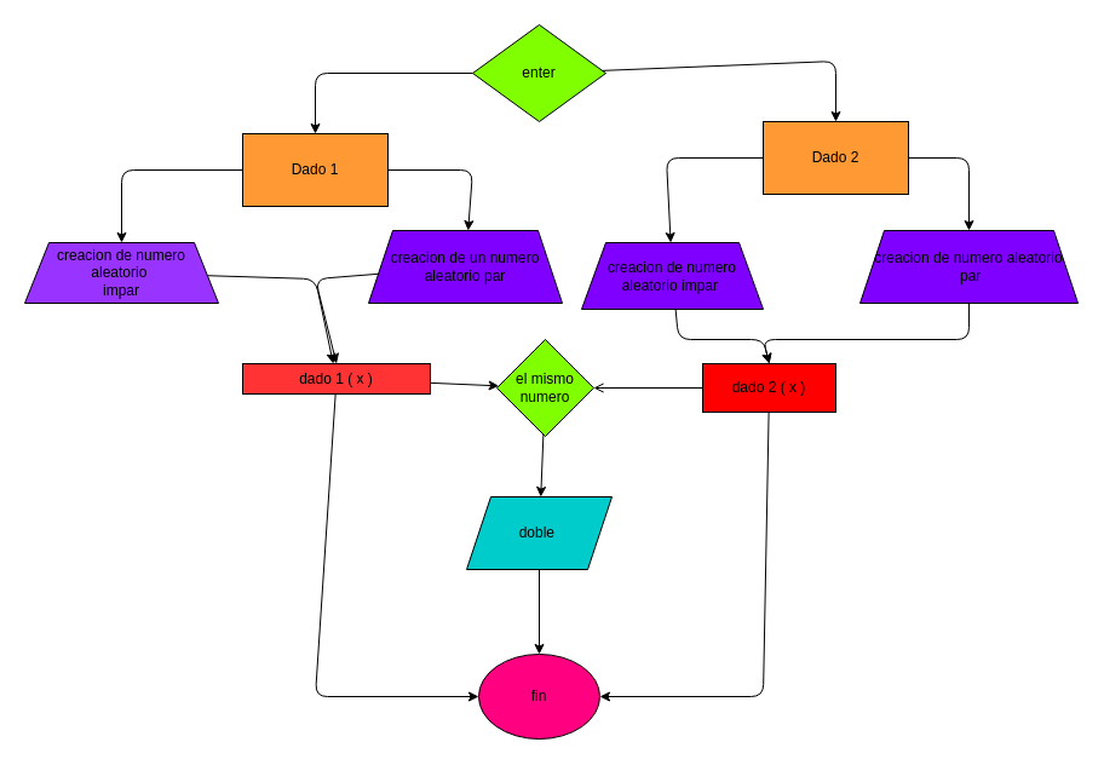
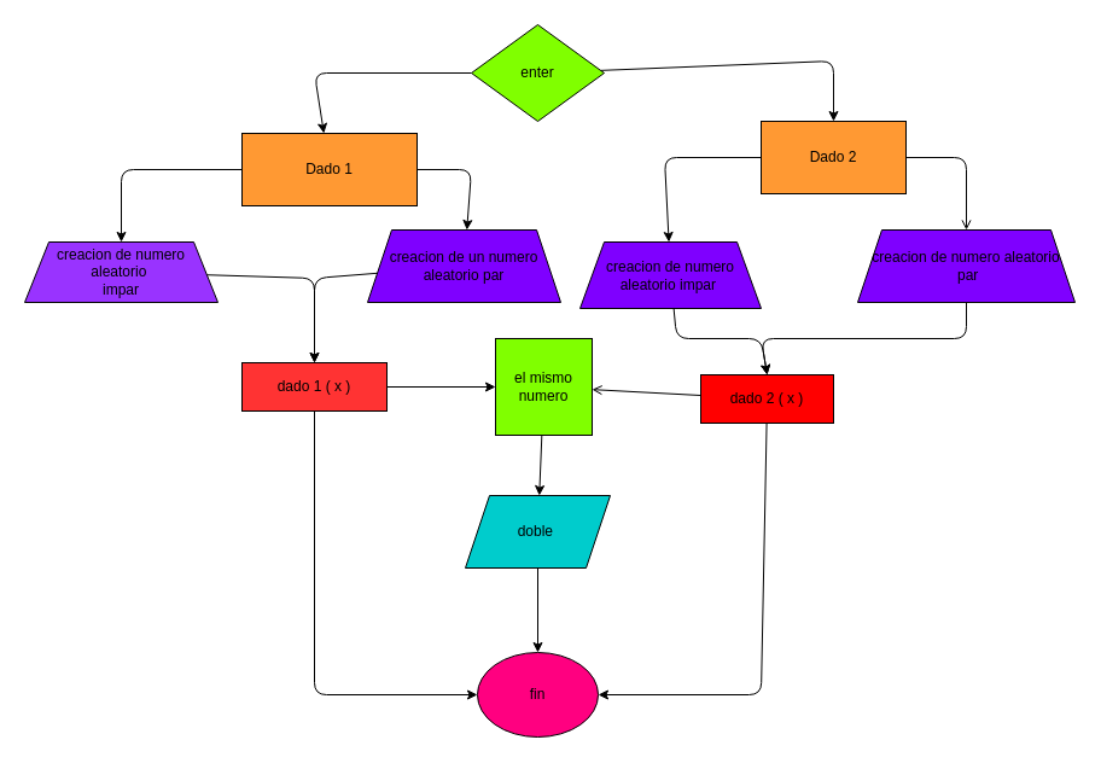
  <mxCell id="0" />
  <mxCell id="1" parent="0" />
  <mxCell id="2" value="" style="edgeStyle=none;html=1;" edge="1" parent="1" source="4" target="7"><mxGeometry relative="1" as="geometry"><Array as="points"><mxPoint x="260" y="60" /></Array></mxGeometry></mxCell>
  <mxCell id="3" value="" style="edgeStyle=none;html=1;" edge="1" parent="1" source="4" target="10"><mxGeometry relative="1" as="geometry"><Array as="points"><mxPoint x="690" y="50" /></Array></mxGeometry></mxCell>
  <mxCell id="4" value="enter" style="rhombus;whiteSpace=wrap;html=1;fillColor=#80FF00;" vertex="1" parent="1"><mxGeometry x="390" y="20" width="110" height="80" as="geometry" /></mxCell>
  <mxCell id="5" value="" style="edgeStyle=none;html=1;" edge="1" parent="1" source="7" target="26"><mxGeometry relative="1" as="geometry"><Array as="points"><mxPoint x="390" y="140" /></Array></mxGeometry></mxCell>
  <mxCell id="6" value="" style="edgeStyle=none;html=1;entryX=0.5;entryY=0;entryDx=0;entryDy=0;" edge="1" parent="1" source="7" target="12"><mxGeometry relative="1" as="geometry"><mxPoint x="60" y="140" as="targetPoint" /><Array as="points"><mxPoint x="100" y="140" /></Array></mxGeometry></mxCell>
- <mxCell id="7" value="Dado 1" style="whiteSpace=wrap;html=1;fillColor=#FF9933;" vertex="1" parent="1"><mxGeometry x="200" y="110" width="120" height="60" as="geometry" /></mxCell>
+ <mxCell id="7" value="Dado 1" style="whiteSpace=wrap;html=1;fillColor=#FF9933;" vertex="1" parent="1"><mxGeometry x="200" y="110" width="145" height="60" as="geometry" /></mxCell>
  <mxCell id="8" value="" style="edgeStyle=none;html=1;" edge="1" parent="1" source="10" target="14"><mxGeometry relative="1" as="geometry"><Array as="points"><mxPoint x="550" y="130" /></Array></mxGeometry></mxCell>
- <mxCell id="9" value="" style="edgeStyle=none;html=1;" edge="1" parent="1" source="10" target="28"><mxGeometry relative="1" as="geometry"><Array as="points"><mxPoint x="800" y="130" /></Array></mxGeometry></mxCell>
+ <mxCell id="9" value="" style="edgeStyle=none;html=1;endArrow=open;" edge="1" parent="1" source="10" target="28"><mxGeometry relative="1" as="geometry"><Array as="points"><mxPoint x="800" y="130" /></Array></mxGeometry></mxCell>
  <mxCell id="10" value="Dado 2" style="whiteSpace=wrap;html=1;fillColor=#FF9933;" vertex="1" parent="1"><mxGeometry x="630" y="100" width="120" height="60" as="geometry" /></mxCell>
  <mxCell id="11" value="" style="edgeStyle=none;html=1;" edge="1" parent="1" source="12" target="17"><mxGeometry relative="1" as="geometry"><Array as="points"><mxPoint x="260" y="230" /></Array></mxGeometry></mxCell>
  <mxCell id="12" value="creacion de numero aleatorio&amp;nbsp;&lt;br&gt;impar" style="shape=trapezoid;perimeter=trapezoidPerimeter;whiteSpace=wrap;html=1;fixedSize=1;fillColor=#9933FF;" vertex="1" parent="1"><mxGeometry x="20" y="200" width="160" height="50" as="geometry" /></mxCell>
  <mxCell id="13" value="" style="edgeStyle=none;html=1;entryX=0.5;entryY=0;entryDx=0;entryDy=0;" edge="1" parent="1" source="14" target="20"><mxGeometry relative="1" as="geometry"><Array as="points"><mxPoint x="560" y="280" /><mxPoint x="630" y="280" /></Array></mxGeometry></mxCell>
  <mxCell id="14" value="creacion de numero aleatorio impar&amp;nbsp;" style="shape=trapezoid;perimeter=trapezoidPerimeter;whiteSpace=wrap;html=1;fixedSize=1;fillColor=#7F00FF;" vertex="1" parent="1"><mxGeometry x="480" y="200" width="150" height="55" as="geometry" /></mxCell>
  <mxCell id="15" value="" style="edgeStyle=none;html=1;" edge="1" parent="1" source="17" target="22"><mxGeometry relative="1" as="geometry" /></mxCell>
  <mxCell id="16" value="" style="edgeStyle=none;html=1;entryX=0;entryY=0.5;entryDx=0;entryDy=0;" edge="1" parent="1" source="17" target="29"><mxGeometry relative="1" as="geometry"><mxPoint x="260" y="440" as="targetPoint" /><Array as="points"><mxPoint x="260" y="575" /></Array></mxGeometry></mxCell>
- <mxCell id="17" value="dado 1 ( x )" style="whiteSpace=wrap;html=1;fillColor=#FF3333;" vertex="1" parent="1"><mxGeometry x="200" y="300" width="155" height="25" as="geometry" /></mxCell>
+ <mxCell id="17" value="dado 1 ( x )" style="whiteSpace=wrap;html=1;fillColor=#FF3333;" vertex="1" parent="1"><mxGeometry x="200" y="300" width="120" height="40" as="geometry" /></mxCell>
  <mxCell id="18" value="" style="edgeStyle=none;html=1;endArrow=open;" edge="1" parent="1" source="20" target="22"><mxGeometry relative="1" as="geometry" /></mxCell>
  <mxCell id="19" value="" style="edgeStyle=none;html=1;entryX=1;entryY=0.5;entryDx=0;entryDy=0;" edge="1" parent="1" source="20" target="29"><mxGeometry relative="1" as="geometry"><mxPoint x="635" y="420" as="targetPoint" /><Array as="points"><mxPoint x="630" y="575" /></Array></mxGeometry></mxCell>
- <mxCell id="20" value="dado 2 ( x )" style="whiteSpace=wrap;html=1;fillColor=#FF0000;" vertex="1" parent="1"><mxGeometry x="580" y="300" width="110" height="40" as="geometry" /></mxCell>
+ <mxCell id="20" value="dado 2 ( x )" style="whiteSpace=wrap;html=1;fillColor=#FF0000;" vertex="1" parent="1"><mxGeometry x="580" y="310" width="110" height="40" as="geometry" /></mxCell>
  <mxCell id="21" value="" style="edgeStyle=none;html=1;" edge="1" parent="1" source="22" target="24"><mxGeometry relative="1" as="geometry" /></mxCell>
- <mxCell id="22" value="el mismo numero" style="rhombus;whiteSpace=wrap;html=1;fillColor=#80FF00;" vertex="1" parent="1"><mxGeometry x="410" y="280" width="80" height="80" as="geometry" /></mxCell>
+ <mxCell id="22" value="el mismo numero" style="whiteSpace=wrap;html=1;fillColor=#80FF00;rounded=0;" vertex="1" parent="1"><mxGeometry x="410" y="280" width="80" height="80" as="geometry" /></mxCell>
  <mxCell id="23" value="" style="edgeStyle=none;html=1;" edge="1" parent="1" source="24" target="29"><mxGeometry relative="1" as="geometry" /></mxCell>
  <mxCell id="24" value="doble&amp;nbsp;" style="shape=parallelogram;perimeter=parallelogramPerimeter;whiteSpace=wrap;html=1;fixedSize=1;fillColor=#00CCCC;" vertex="1" parent="1"><mxGeometry x="385" y="410" width="120" height="60" as="geometry" /></mxCell>
  <mxCell id="25" value="" style="edgeStyle=none;html=1;entryX=0.5;entryY=0;entryDx=0;entryDy=0;" edge="1" parent="1" source="26" target="17"><mxGeometry relative="1" as="geometry"><mxPoint x="150" y="225" as="targetPoint" /><Array as="points"><mxPoint x="260" y="230" /></Array></mxGeometry></mxCell>
  <mxCell id="26" value="creacion de un numero aleatorio par" style="shape=trapezoid;perimeter=trapezoidPerimeter;whiteSpace=wrap;html=1;fixedSize=1;fillColor=#7F00FF;" vertex="1" parent="1"><mxGeometry x="304" y="190" width="160" height="60" as="geometry" /></mxCell>
  <mxCell id="27" value="" style="edgeStyle=none;html=1;entryX=0.5;entryY=0;entryDx=0;entryDy=0;" edge="1" parent="1" source="28" target="20"><mxGeometry relative="1" as="geometry"><Array as="points"><mxPoint x="800" y="280" /><mxPoint x="630" y="280" /></Array></mxGeometry></mxCell>
  <mxCell id="28" value="creacion de numero aleatorio&lt;br&gt;&amp;nbsp;par" style="shape=trapezoid;perimeter=trapezoidPerimeter;whiteSpace=wrap;html=1;fixedSize=1;fillColor=#7F00FF;" vertex="1" parent="1"><mxGeometry x="710" y="190" width="180" height="60" as="geometry" /></mxCell>
  <mxCell id="29" value="fin" style="ellipse;whiteSpace=wrap;html=1;fillColor=#FF0080;" vertex="1" parent="1"><mxGeometry x="395" y="540" width="100" height="70" as="geometry" /></mxCell>
